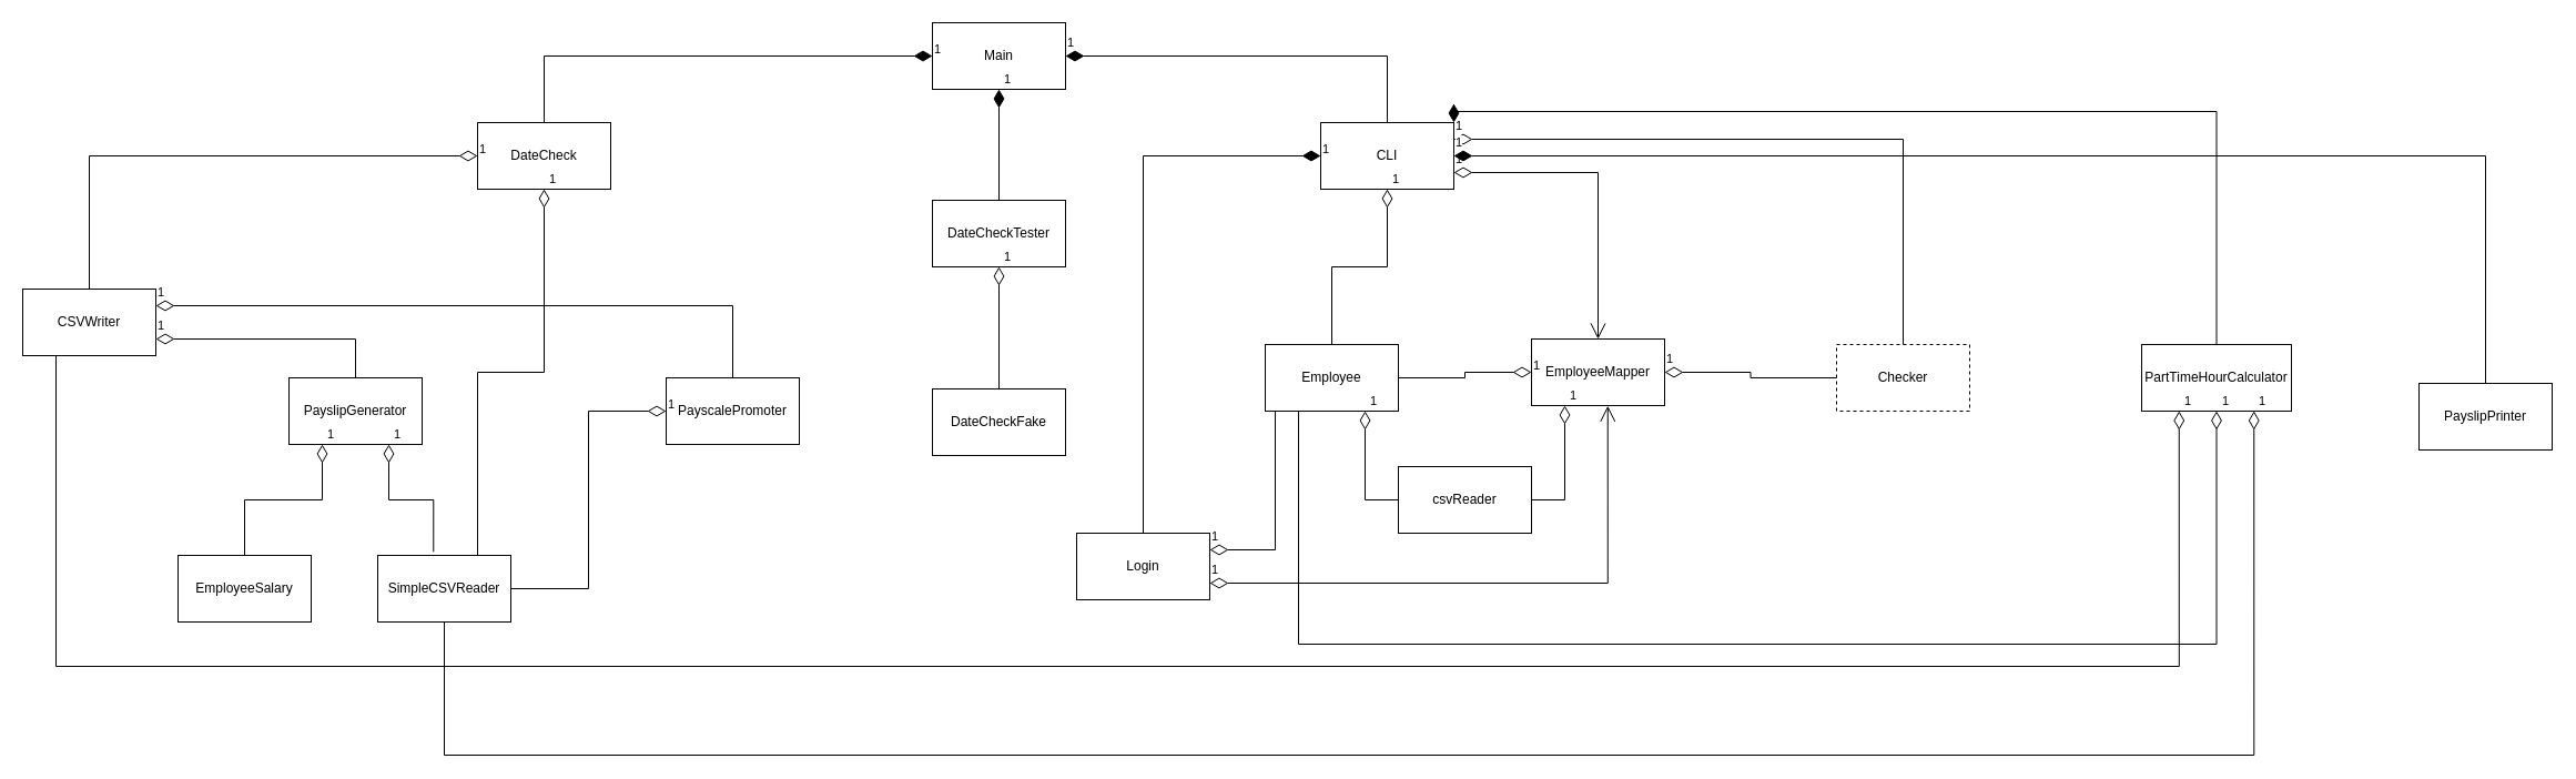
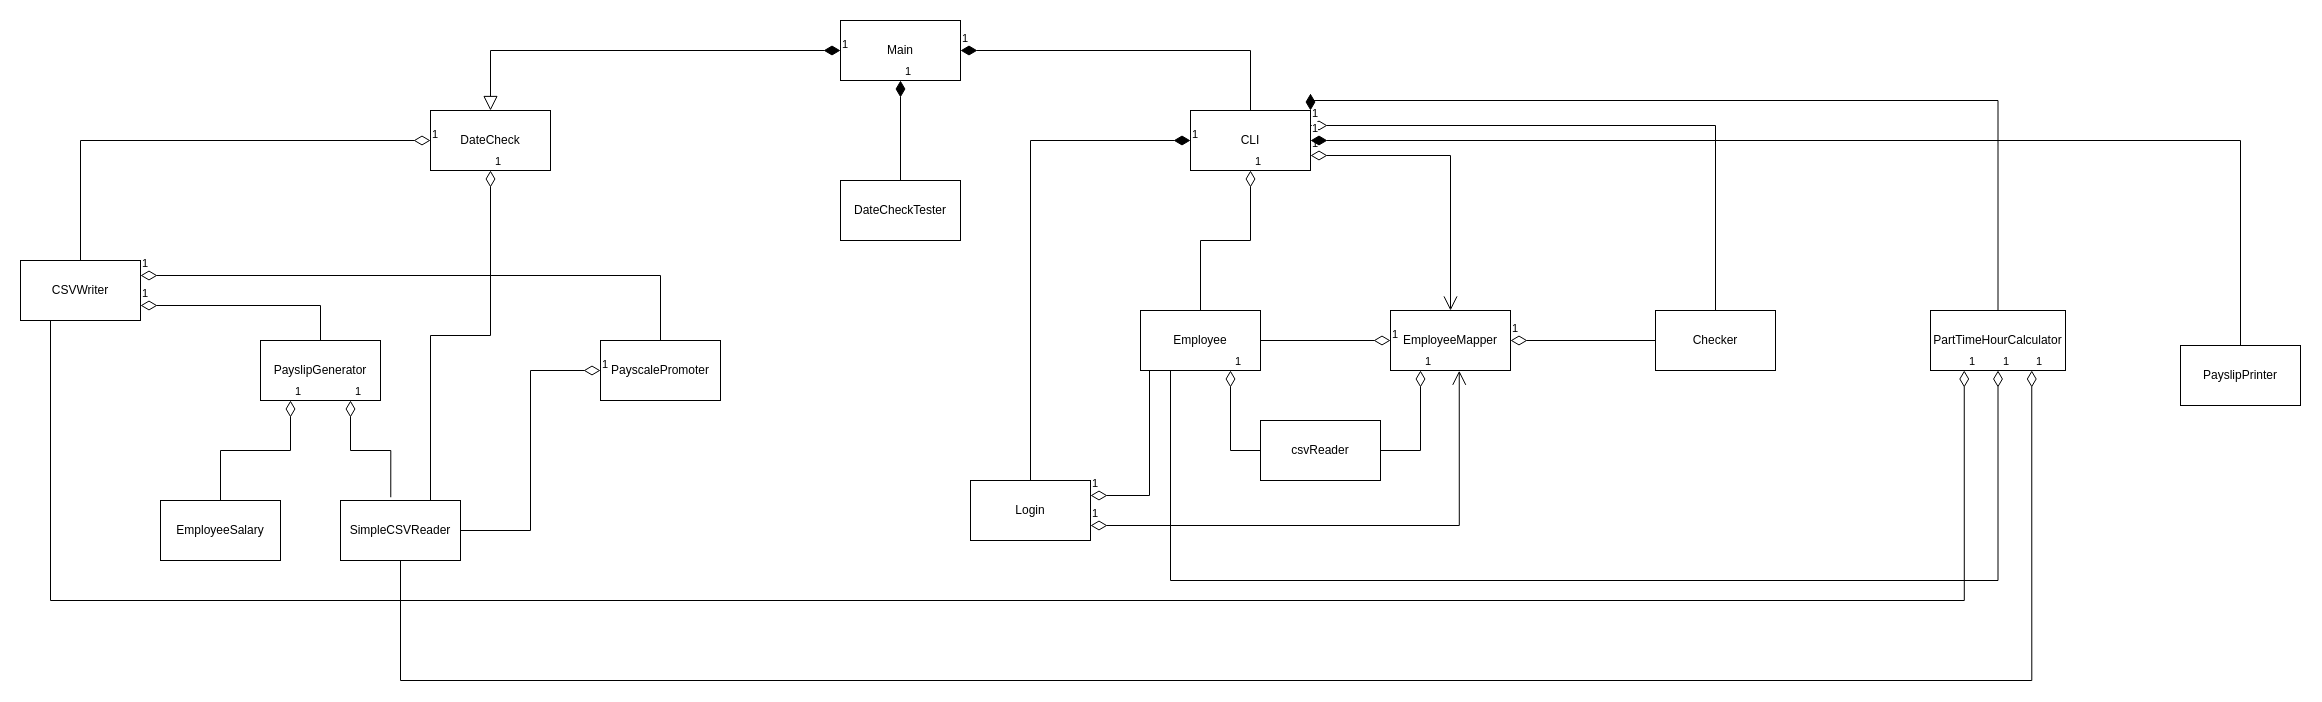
  <mxCell id="0" />
  <mxCell id="1" parent="0" />
- <mxCell id="2" value="Checker" style="rounded=0;whiteSpace=wrap;html=1;dashed=1;" vertex="1" parent="1"><mxGeometry x="1655" y="310" width="120" height="60" as="geometry" /></mxCell>
+ <mxCell id="2" value="Checker" style="rounded=0;whiteSpace=wrap;html=1;" vertex="1" parent="1"><mxGeometry x="1655" y="310" width="120" height="60" as="geometry" /></mxCell>
  <mxCell id="3" value="Main" style="rounded=0;whiteSpace=wrap;html=1;" vertex="1" parent="1"><mxGeometry x="840" y="20" width="120" height="60" as="geometry" /></mxCell>
  <mxCell id="4" value="CLI" style="rounded=0;whiteSpace=wrap;html=1;" vertex="1" parent="1"><mxGeometry x="1190" y="110" width="120" height="60" as="geometry" /></mxCell>
  <mxCell id="5" value="csvReader" style="rounded=0;whiteSpace=wrap;html=1;" vertex="1" parent="1"><mxGeometry x="1260" y="420" width="120" height="60" as="geometry" /></mxCell>
  <mxCell id="6" value="CSVWriter" style="rounded=0;whiteSpace=wrap;html=1;" vertex="1" parent="1"><mxGeometry x="20" y="260" width="120" height="60" as="geometry" /></mxCell>
  <mxCell id="7" value="DateCheck" style="rounded=0;whiteSpace=wrap;html=1;" vertex="1" parent="1"><mxGeometry x="430" y="110" width="120" height="60" as="geometry" /></mxCell>
  <mxCell id="8" value="Employee" style="rounded=0;whiteSpace=wrap;html=1;" vertex="1" parent="1"><mxGeometry x="1140" y="310" width="120" height="60" as="geometry" /></mxCell>
- <mxCell id="9" value="EmployeeMapper" style="rounded=0;whiteSpace=wrap;html=1;" vertex="1" parent="1"><mxGeometry x="1380" y="305" width="120" height="60" as="geometry" /></mxCell>
+ <mxCell id="9" value="EmployeeMapper" style="rounded=0;whiteSpace=wrap;html=1;" vertex="1" parent="1"><mxGeometry x="1390" y="310" width="120" height="60" as="geometry" /></mxCell>
  <mxCell id="10" value="EmployeeSalary" style="rounded=0;whiteSpace=wrap;html=1;" vertex="1" parent="1"><mxGeometry x="160" y="500" width="120" height="60" as="geometry" /></mxCell>
  <mxCell id="11" value="Login" style="rounded=0;whiteSpace=wrap;html=1;" vertex="1" parent="1"><mxGeometry x="970" y="480" width="120" height="60" as="geometry" /></mxCell>
  <mxCell id="12" value="PartTimeHourCalculator" style="rounded=0;whiteSpace=wrap;html=1;" vertex="1" parent="1"><mxGeometry x="1930" y="310" width="135" height="60" as="geometry" /></mxCell>
  <mxCell id="13" value="PayscalePromoter" style="rounded=0;whiteSpace=wrap;html=1;" vertex="1" parent="1"><mxGeometry x="600" y="340" width="120" height="60" as="geometry" /></mxCell>
  <mxCell id="14" value="PayslipGenerator" style="rounded=0;whiteSpace=wrap;html=1;" vertex="1" parent="1"><mxGeometry x="260" y="340" width="120" height="60" as="geometry" /></mxCell>
  <mxCell id="15" value="PayslipPrinter" style="rounded=0;whiteSpace=wrap;html=1;" vertex="1" parent="1"><mxGeometry x="2180" y="345" width="120" height="60" as="geometry" /></mxCell>
  <mxCell id="16" value="SimpleCSVReader" style="rounded=0;whiteSpace=wrap;html=1;" vertex="1" parent="1"><mxGeometry x="340" y="500" width="120" height="60" as="geometry" /></mxCell>
- <mxCell id="17" value="DateCheckFake" style="rounded=0;whiteSpace=wrap;html=1;" vertex="1" parent="1"><mxGeometry x="840" y="350" width="120" height="60" as="geometry" /></mxCell>
  <mxCell id="18" value="DateCheckTester" style="rounded=0;whiteSpace=wrap;html=1;" vertex="1" parent="1"><mxGeometry x="840" y="180" width="120" height="60" as="geometry" /></mxCell>
- <mxCell id="19" value="1" style="endArrow=none;html=1;endSize=12;startArrow=diamondThin;startSize=14;startFill=1;edgeStyle=orthogonalEdgeStyle;align=left;verticalAlign=bottom;rounded=0;exitX=0;exitY=0.5;exitDx=0;exitDy=0;entryX=0.5;entryY=0;entryDx=0;entryDy=0;endFill=0;" edge="1" parent="1" source="3" target="7"><mxGeometry x="-1" y="3" relative="1" as="geometry"><mxPoint x="660" y="240" as="sourcePoint" /><mxPoint x="820" y="240" as="targetPoint" /></mxGeometry></mxCell>
+ <mxCell id="19" value="1" style="endArrow=block;html=1;endSize=12;startArrow=diamondThin;startSize=14;startFill=1;edgeStyle=orthogonalEdgeStyle;align=left;verticalAlign=bottom;rounded=0;exitX=0;exitY=0.5;exitDx=0;exitDy=0;entryX=0.5;entryY=0;entryDx=0;entryDy=0;endFill=0;" edge="1" parent="1" source="3" target="7"><mxGeometry x="-1" y="3" relative="1" as="geometry"><mxPoint x="660" y="240" as="sourcePoint" /><mxPoint x="820" y="240" as="targetPoint" /></mxGeometry></mxCell>
  <mxCell id="20" value="1" style="endArrow=none;html=1;endSize=12;startArrow=diamondThin;startSize=14;startFill=1;edgeStyle=orthogonalEdgeStyle;align=left;verticalAlign=bottom;rounded=0;exitX=1;exitY=0.5;exitDx=0;exitDy=0;entryX=0.5;entryY=0;entryDx=0;entryDy=0;endFill=0;" edge="1" parent="1" source="3" target="4"><mxGeometry x="-1" y="3" relative="1" as="geometry"><mxPoint x="660" y="240" as="sourcePoint" /><mxPoint x="820" y="240" as="targetPoint" /></mxGeometry></mxCell>
  <mxCell id="21" value="1" style="endArrow=none;html=1;endSize=12;startArrow=diamondThin;startSize=14;startFill=0;edgeStyle=orthogonalEdgeStyle;align=left;verticalAlign=bottom;rounded=0;exitX=0;exitY=0.5;exitDx=0;exitDy=0;entryX=0.5;entryY=0;entryDx=0;entryDy=0;endFill=0;" edge="1" parent="1" source="7" target="6"><mxGeometry x="-1" y="3" relative="1" as="geometry"><mxPoint x="360" y="310" as="sourcePoint" /><mxPoint x="520" y="310" as="targetPoint" /></mxGeometry></mxCell>
  <mxCell id="22" value="1" style="endArrow=none;html=1;endSize=12;startArrow=diamondThin;startSize=14;startFill=0;edgeStyle=orthogonalEdgeStyle;align=left;verticalAlign=bottom;rounded=0;exitX=0.5;exitY=1;exitDx=0;exitDy=0;entryX=0.75;entryY=0;entryDx=0;entryDy=0;endFill=0;" edge="1" parent="1" source="7" target="16"><mxGeometry x="-1" y="3" relative="1" as="geometry"><mxPoint x="360" y="370" as="sourcePoint" /><mxPoint x="520" y="370" as="targetPoint" /></mxGeometry></mxCell>
  <mxCell id="23" value="1" style="endArrow=none;html=1;endSize=12;startArrow=diamondThin;startSize=14;startFill=1;edgeStyle=orthogonalEdgeStyle;align=left;verticalAlign=bottom;rounded=0;exitX=0.5;exitY=1;exitDx=0;exitDy=0;entryX=0.5;entryY=0;entryDx=0;entryDy=0;endFill=0;" edge="1" parent="1" source="3" target="18"><mxGeometry x="-1" y="3" relative="1" as="geometry"><mxPoint x="740" y="360" as="sourcePoint" /><mxPoint x="900" y="360" as="targetPoint" /></mxGeometry></mxCell>
- <mxCell id="24" value="1" style="endArrow=none;html=1;endSize=12;startArrow=diamondThin;startSize=14;startFill=0;edgeStyle=orthogonalEdgeStyle;align=left;verticalAlign=bottom;rounded=0;exitX=0.5;exitY=1;exitDx=0;exitDy=0;entryX=0.5;entryY=0;entryDx=0;entryDy=0;endFill=0;" edge="1" parent="1" source="18" target="17"><mxGeometry x="-1" y="3" relative="1" as="geometry"><mxPoint x="770" y="380" as="sourcePoint" /><mxPoint x="930" y="380" as="targetPoint" /></mxGeometry></mxCell>
  <mxCell id="25" value="1" style="endArrow=none;html=1;endSize=12;startArrow=diamondThin;startSize=14;startFill=1;edgeStyle=orthogonalEdgeStyle;align=left;verticalAlign=bottom;rounded=0;entryX=0.5;entryY=0;entryDx=0;entryDy=0;exitX=0;exitY=0.5;exitDx=0;exitDy=0;endFill=0;" edge="1" parent="1" source="4" target="11"><mxGeometry x="-1" y="3" relative="1" as="geometry"><mxPoint x="1070" y="180" as="sourcePoint" /><mxPoint x="1360" y="350" as="targetPoint" /></mxGeometry></mxCell>
  <mxCell id="26" value="1" style="endArrow=none;html=1;endSize=12;startArrow=diamondThin;startSize=14;startFill=0;edgeStyle=orthogonalEdgeStyle;align=left;verticalAlign=bottom;rounded=0;exitX=0.5;exitY=1;exitDx=0;exitDy=0;entryX=0.5;entryY=0;entryDx=0;entryDy=0;endFill=0;" edge="1" parent="1" source="4" target="8"><mxGeometry x="-1" y="3" relative="1" as="geometry"><mxPoint x="1130" y="330" as="sourcePoint" /><mxPoint x="1290" y="330" as="targetPoint" /></mxGeometry></mxCell>
  <mxCell id="27" value="1" style="endArrow=none;html=1;endSize=12;startArrow=diamondThin;startSize=14;startFill=0;edgeStyle=orthogonalEdgeStyle;align=left;verticalAlign=bottom;rounded=0;entryX=1;entryY=0.5;entryDx=0;entryDy=0;exitX=0;exitY=0.5;exitDx=0;exitDy=0;endFill=0;" edge="1" parent="1" source="9" target="8"><mxGeometry x="-1" y="3" relative="1" as="geometry"><mxPoint x="1430" y="330" as="sourcePoint" /><mxPoint x="1590" y="330" as="targetPoint" /></mxGeometry></mxCell>
  <mxCell id="28" value="1" style="endArrow=none;html=1;endSize=12;startArrow=diamondThin;startSize=14;startFill=0;edgeStyle=orthogonalEdgeStyle;align=left;verticalAlign=bottom;rounded=0;exitX=1;exitY=0.25;exitDx=0;exitDy=0;entryX=0.5;entryY=0;entryDx=0;entryDy=0;endFill=0;" edge="1" parent="1" source="4" target="2"><mxGeometry x="-1" y="3" relative="1" as="geometry"><mxPoint x="1500" y="430" as="sourcePoint" /><mxPoint x="1660" y="430" as="targetPoint" /></mxGeometry></mxCell>
  <mxCell id="29" value="1" style="endArrow=open;html=1;endSize=12;startArrow=diamondThin;startSize=14;startFill=0;edgeStyle=orthogonalEdgeStyle;align=left;verticalAlign=bottom;rounded=0;exitX=1;exitY=0.75;exitDx=0;exitDy=0;entryX=0.5;entryY=0;entryDx=0;entryDy=0;" edge="1" parent="1" source="4" target="9"><mxGeometry x="-1" y="3" relative="1" as="geometry"><mxPoint x="1580" y="420" as="sourcePoint" /><mxPoint x="1740" y="420" as="targetPoint" /></mxGeometry></mxCell>
  <mxCell id="30" value="" style="endArrow=none;html=1;endSize=12;startArrow=diamondThin;startSize=14;startFill=1;edgeStyle=orthogonalEdgeStyle;align=left;verticalAlign=bottom;rounded=0;exitX=1;exitY=0;exitDx=0;exitDy=0;entryX=0.5;entryY=0;entryDx=0;entryDy=0;endFill=0;" edge="1" parent="1" source="4" target="12"><mxGeometry x="-1" y="3" relative="1" as="geometry"><mxPoint x="1600" y="420" as="sourcePoint" /><mxPoint x="1760" y="420" as="targetPoint" /></mxGeometry></mxCell>
  <mxCell id="31" value="1" style="endArrow=none;html=1;endSize=12;startArrow=diamondThin;startSize=14;startFill=1;edgeStyle=orthogonalEdgeStyle;align=left;verticalAlign=bottom;rounded=0;exitX=1;exitY=0.5;exitDx=0;exitDy=0;entryX=0.5;entryY=0;entryDx=0;entryDy=0;endFill=0;" edge="1" parent="1" source="4" target="15"><mxGeometry x="-1" y="3" relative="1" as="geometry"><mxPoint x="1700" y="430" as="sourcePoint" /><mxPoint x="1860" y="430" as="targetPoint" /></mxGeometry></mxCell>
  <mxCell id="32" value="1" style="endArrow=none;html=1;endSize=12;startArrow=diamondThin;startSize=14;startFill=0;edgeStyle=orthogonalEdgeStyle;align=left;verticalAlign=bottom;rounded=0;exitX=0.75;exitY=1;exitDx=0;exitDy=0;entryX=0;entryY=0.5;entryDx=0;entryDy=0;endFill=0;" edge="1" parent="1" source="8" target="5"><mxGeometry x="-1" y="3" relative="1" as="geometry"><mxPoint x="1330" y="560" as="sourcePoint" /><mxPoint x="1490" y="560" as="targetPoint" /></mxGeometry></mxCell>
  <mxCell id="33" value="1" style="endArrow=none;html=1;endSize=12;startArrow=diamondThin;startSize=14;startFill=0;edgeStyle=orthogonalEdgeStyle;align=left;verticalAlign=bottom;rounded=0;exitX=0.25;exitY=1;exitDx=0;exitDy=0;entryX=1;entryY=0.5;entryDx=0;entryDy=0;endFill=0;" edge="1" parent="1" source="9" target="5"><mxGeometry x="-1" y="3" relative="1" as="geometry"><mxPoint x="1330" y="560" as="sourcePoint" /><mxPoint x="1490" y="560" as="targetPoint" /></mxGeometry></mxCell>
  <mxCell id="34" value="1" style="endArrow=open;html=1;endSize=12;startArrow=diamondThin;startSize=14;startFill=0;edgeStyle=orthogonalEdgeStyle;align=left;verticalAlign=bottom;rounded=0;exitX=1;exitY=0.75;exitDx=0;exitDy=0;entryX=0.573;entryY=1.004;entryDx=0;entryDy=0;entryPerimeter=0;" edge="1" parent="1" source="11" target="9"><mxGeometry x="-1" y="3" relative="1" as="geometry"><mxPoint x="1300" y="440" as="sourcePoint" /><mxPoint x="1460" y="440" as="targetPoint" /></mxGeometry></mxCell>
  <mxCell id="35" value="1" style="endArrow=none;html=1;endSize=12;startArrow=diamondThin;startSize=14;startFill=0;edgeStyle=orthogonalEdgeStyle;align=left;verticalAlign=bottom;rounded=0;entryX=0;entryY=0.5;entryDx=0;entryDy=0;exitX=1;exitY=0.5;exitDx=0;exitDy=0;endFill=0;" edge="1" parent="1" source="9" target="2"><mxGeometry x="-1" y="3" relative="1" as="geometry"><mxPoint x="1400" y="330" as="sourcePoint" /><mxPoint x="1560" y="330" as="targetPoint" /></mxGeometry></mxCell>
  <mxCell id="36" value="1" style="endArrow=none;html=1;endSize=12;startArrow=diamondThin;startSize=14;startFill=0;edgeStyle=orthogonalEdgeStyle;align=left;verticalAlign=bottom;rounded=0;entryX=0.25;entryY=1;entryDx=0;entryDy=0;exitX=0.25;exitY=1;exitDx=0;exitDy=0;endFill=0;" edge="1" parent="1" source="12" target="6"><mxGeometry x="-1" y="3" relative="1" as="geometry"><mxPoint x="970" y="700" as="sourcePoint" /><mxPoint x="550" y="450" as="targetPoint" /><Array as="points"><mxPoint x="1964" y="600" /><mxPoint x="50" y="600" /></Array></mxGeometry></mxCell>
  <mxCell id="37" value="1" style="endArrow=none;html=1;endSize=12;startArrow=diamondThin;startSize=14;startFill=0;edgeStyle=orthogonalEdgeStyle;align=left;verticalAlign=bottom;rounded=0;exitX=0.75;exitY=1;exitDx=0;exitDy=0;entryX=0.5;entryY=1;entryDx=0;entryDy=0;endFill=0;" edge="1" parent="1" source="12" target="16"><mxGeometry x="-1" y="3" relative="1" as="geometry"><mxPoint x="910" y="690" as="sourcePoint" /><mxPoint x="1070" y="690" as="targetPoint" /><Array as="points"><mxPoint x="2031" y="680" /><mxPoint x="400" y="680" /></Array></mxGeometry></mxCell>
  <mxCell id="38" value="1" style="endArrow=none;html=1;endSize=12;startArrow=diamondThin;startSize=14;startFill=0;edgeStyle=orthogonalEdgeStyle;align=left;verticalAlign=bottom;rounded=0;exitX=0.5;exitY=1;exitDx=0;exitDy=0;entryX=0.25;entryY=1;entryDx=0;entryDy=0;endFill=0;" edge="1" parent="1" source="12" target="8"><mxGeometry x="-1" y="3" relative="1" as="geometry"><mxPoint x="1250" y="680" as="sourcePoint" /><mxPoint x="1410" y="680" as="targetPoint" /><Array as="points"><mxPoint x="1998" y="580" /><mxPoint x="1170" y="580" /></Array></mxGeometry></mxCell>
  <mxCell id="39" value="1" style="endArrow=none;html=1;endSize=12;startArrow=diamondThin;startSize=14;startFill=0;edgeStyle=orthogonalEdgeStyle;align=left;verticalAlign=bottom;rounded=0;exitX=1;exitY=0.25;exitDx=0;exitDy=0;entryX=0.5;entryY=0;entryDx=0;entryDy=0;endFill=0;" edge="1" parent="1" source="6" target="13"><mxGeometry x="-1" y="3" relative="1" as="geometry"><mxPoint x="480" y="430" as="sourcePoint" /><mxPoint x="640" y="430" as="targetPoint" /></mxGeometry></mxCell>
  <mxCell id="40" value="1" style="endArrow=none;html=1;endSize=12;startArrow=diamondThin;startSize=14;startFill=0;edgeStyle=orthogonalEdgeStyle;align=left;verticalAlign=bottom;rounded=0;exitX=1;exitY=0.75;exitDx=0;exitDy=0;entryX=0.5;entryY=0;entryDx=0;entryDy=0;endFill=0;" edge="1" parent="1" source="6" target="14"><mxGeometry x="-1" y="3" relative="1" as="geometry"><mxPoint x="480" y="430" as="sourcePoint" /><mxPoint x="640" y="430" as="targetPoint" /></mxGeometry></mxCell>
  <mxCell id="41" value="1" style="endArrow=none;html=1;endSize=12;startArrow=diamondThin;startSize=14;startFill=0;edgeStyle=orthogonalEdgeStyle;align=left;verticalAlign=bottom;rounded=0;exitX=0.75;exitY=1;exitDx=0;exitDy=0;entryX=0.419;entryY=-0.054;entryDx=0;entryDy=0;entryPerimeter=0;endFill=0;" edge="1" parent="1" source="14" target="16"><mxGeometry x="-1" y="3" relative="1" as="geometry"><mxPoint x="470" y="530" as="sourcePoint" /><mxPoint x="630" y="530" as="targetPoint" /></mxGeometry></mxCell>
  <mxCell id="42" value="1" style="endArrow=none;html=1;endSize=12;startArrow=diamondThin;startSize=14;startFill=0;edgeStyle=orthogonalEdgeStyle;align=left;verticalAlign=bottom;rounded=0;exitX=0.25;exitY=1;exitDx=0;exitDy=0;entryX=0.5;entryY=0;entryDx=0;entryDy=0;endFill=0;" edge="1" parent="1" source="14" target="10"><mxGeometry x="-1" y="3" relative="1" as="geometry"><mxPoint x="590" y="540" as="sourcePoint" /><mxPoint x="750" y="540" as="targetPoint" /></mxGeometry></mxCell>
  <mxCell id="43" value="1" style="endArrow=none;html=1;endSize=12;startArrow=diamondThin;startSize=14;startFill=0;edgeStyle=orthogonalEdgeStyle;align=left;verticalAlign=bottom;rounded=0;exitX=0;exitY=0.5;exitDx=0;exitDy=0;entryX=1;entryY=0.5;entryDx=0;entryDy=0;endFill=0;" edge="1" parent="1" source="13" target="16"><mxGeometry x="-1" y="3" relative="1" as="geometry"><mxPoint x="560" y="470" as="sourcePoint" /><mxPoint x="720" y="470" as="targetPoint" /></mxGeometry></mxCell>
  <mxCell id="44" value="1" style="endArrow=none;html=1;endSize=12;startArrow=diamondThin;startSize=14;startFill=0;edgeStyle=orthogonalEdgeStyle;align=left;verticalAlign=bottom;rounded=0;exitX=1;exitY=0.25;exitDx=0;exitDy=0;entryX=0.075;entryY=1.005;entryDx=0;entryDy=0;entryPerimeter=0;endFill=0;" edge="1" parent="1" source="11" target="8"><mxGeometry x="-1" y="3" relative="1" as="geometry"><mxPoint x="1130" y="470" as="sourcePoint" /><mxPoint x="1290" y="470" as="targetPoint" /></mxGeometry></mxCell>
